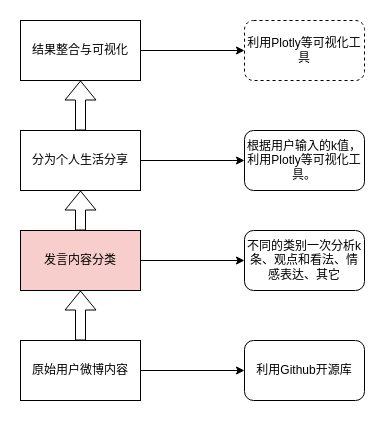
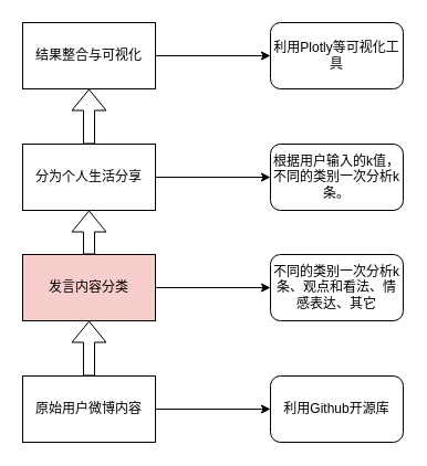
  <mxCell id="0" />
  <mxCell id="1" parent="0" />
  <mxCell id="2" style="edgeStyle=orthogonalEdgeStyle;rounded=0;orthogonalLoop=1;jettySize=auto;html=1;exitX=0.5;exitY=0;exitDx=0;exitDy=0;shape=flexArrow;" edge="1" parent="1" source="4" target="7"><mxGeometry relative="1" as="geometry" /></mxCell>
  <mxCell id="3" style="edgeStyle=orthogonalEdgeStyle;rounded=0;orthogonalLoop=1;jettySize=auto;html=1;exitX=1;exitY=0.5;exitDx=0;exitDy=0;entryX=0;entryY=0.5;entryDx=0;entryDy=0;" edge="1" parent="1" source="4" target="13"><mxGeometry relative="1" as="geometry" /></mxCell>
  <mxCell id="4" value="原始用户微博内容" style="rounded=0;whiteSpace=wrap;html=1;" vertex="1" parent="1"><mxGeometry x="20" y="340" width="120" height="60" as="geometry" /></mxCell>
  <mxCell id="5" style="edgeStyle=orthogonalEdgeStyle;rounded=0;orthogonalLoop=1;jettySize=auto;html=1;exitX=0.5;exitY=0;exitDx=0;exitDy=0;shape=flexArrow;" edge="1" parent="1" source="7" target="10"><mxGeometry relative="1" as="geometry" /></mxCell>
  <mxCell id="6" style="edgeStyle=orthogonalEdgeStyle;rounded=0;orthogonalLoop=1;jettySize=auto;html=1;exitX=1;exitY=0.5;exitDx=0;exitDy=0;entryX=0;entryY=0.5;entryDx=0;entryDy=0;" edge="1" parent="1" source="7" target="14"><mxGeometry relative="1" as="geometry" /></mxCell>
  <mxCell id="7" value="发言内容分类" style="rounded=0;whiteSpace=wrap;html=1;fillColor=#f8cecc;" vertex="1" parent="1"><mxGeometry x="20" y="230" width="120" height="60" as="geometry" /></mxCell>
  <mxCell id="8" style="edgeStyle=orthogonalEdgeStyle;rounded=0;orthogonalLoop=1;jettySize=auto;html=1;exitX=0.5;exitY=0;exitDx=0;exitDy=0;entryX=0.5;entryY=1;entryDx=0;entryDy=0;shape=flexArrow;" edge="1" parent="1" source="10" target="12"><mxGeometry relative="1" as="geometry" /></mxCell>
  <mxCell id="9" style="edgeStyle=orthogonalEdgeStyle;rounded=0;orthogonalLoop=1;jettySize=auto;html=1;exitX=1;exitY=0.5;exitDx=0;exitDy=0;entryX=0;entryY=0.5;entryDx=0;entryDy=0;" edge="1" parent="1" source="10" target="15"><mxGeometry relative="1" as="geometry" /></mxCell>
  <mxCell id="10" value="分为个人生活分享" style="rounded=0;whiteSpace=wrap;html=1;" vertex="1" parent="1"><mxGeometry x="20" y="130" width="120" height="60" as="geometry" /></mxCell>
  <mxCell id="11" style="edgeStyle=orthogonalEdgeStyle;rounded=0;orthogonalLoop=1;jettySize=auto;html=1;exitX=1;exitY=0.5;exitDx=0;exitDy=0;" edge="1" parent="1" source="12" target="16"><mxGeometry relative="1" as="geometry" /></mxCell>
  <mxCell id="12" value="结果整合与可视化" style="rounded=0;whiteSpace=wrap;html=1;" vertex="1" parent="1"><mxGeometry x="20" y="20" width="120" height="60" as="geometry" /></mxCell>
  <mxCell id="13" value="利用Github开源库" style="rounded=1;whiteSpace=wrap;html=1;" vertex="1" parent="1"><mxGeometry x="244" y="340" width="120" height="60" as="geometry" /></mxCell>
  <mxCell id="14" value="不同的类别一次分析k条、观点和看法、情感表达、其它" style="rounded=1;whiteSpace=wrap;html=1;" vertex="1" parent="1"><mxGeometry x="244" y="230" width="120" height="60" as="geometry" /></mxCell>
- <mxCell id="15" value="根据用户输入的k值，利用Plotly等可视化工具。" style="rounded=1;whiteSpace=wrap;html=1;" vertex="1" parent="1"><mxGeometry x="244" y="130" width="120" height="60" as="geometry" /></mxCell>
- <mxCell id="16" value="利用Plotly等可视化工具" style="rounded=1;whiteSpace=wrap;html=1;dashed=1;" vertex="1" parent="1"><mxGeometry x="244" y="20" width="120" height="60" as="geometry" /></mxCell>
+ <mxCell id="15" value="根据用户输入的k值，不同的类别一次分析k条。" style="rounded=1;whiteSpace=wrap;html=1;" vertex="1" parent="1"><mxGeometry x="244" y="130" width="120" height="60" as="geometry" /></mxCell>
+ <mxCell id="16" value="利用Plotly等可视化工具" style="rounded=1;whiteSpace=wrap;html=1;" vertex="1" parent="1"><mxGeometry x="244" y="20" width="120" height="60" as="geometry" /></mxCell>
